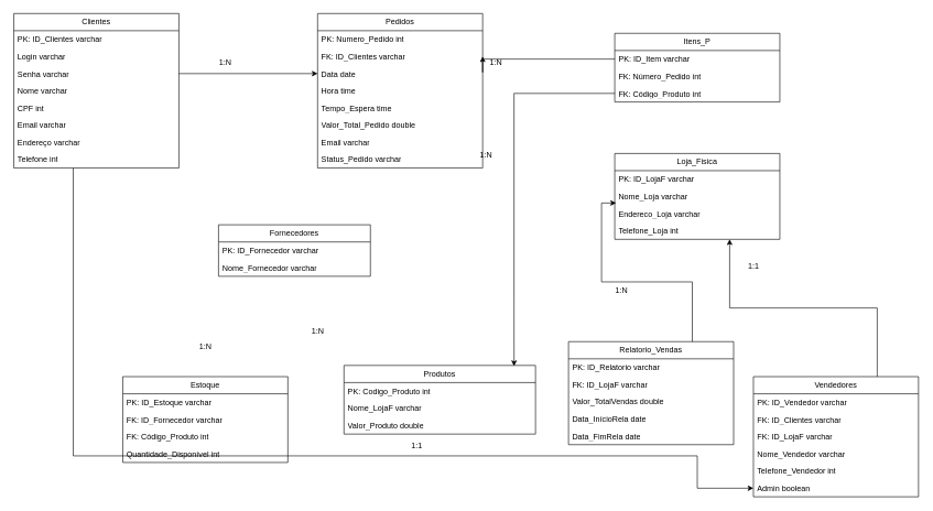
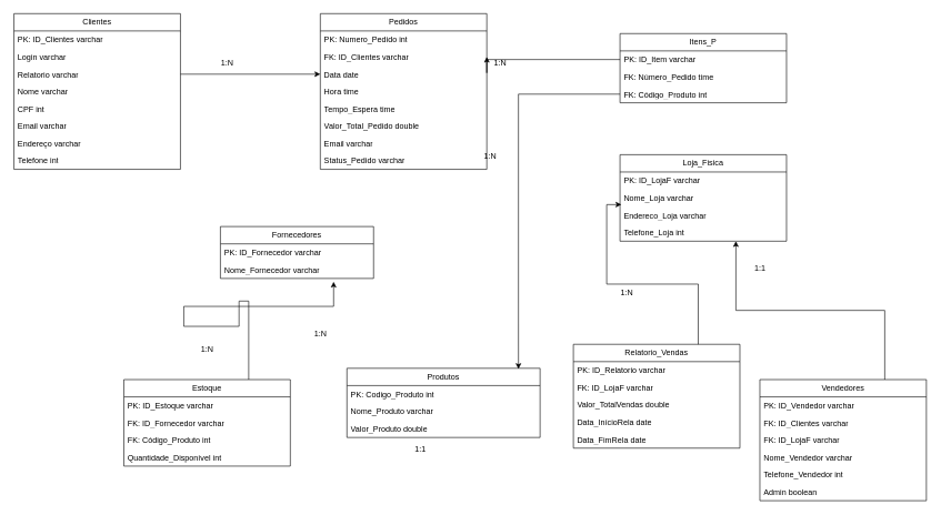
  <mxCell id="0" />
  <mxCell id="1" parent="0" />
- <mxCell id="2" style="edgeStyle=orthogonalEdgeStyle;rounded=0;orthogonalLoop=1;jettySize=auto;html=1;" parent="1" source="3" target="45" edge="1"><mxGeometry relative="1" as="geometry"><Array as="points"><mxPoint x="110" y="690" /><mxPoint x="1055" y="690" /></Array></mxGeometry></mxCell>
  <mxCell id="3" value="Clientes" style="swimlane;fontStyle=0;childLayout=stackLayout;horizontal=1;startSize=26;fillColor=none;horizontalStack=0;resizeParent=1;resizeParentMax=0;resizeLast=0;collapsible=1;marginBottom=0;whiteSpace=wrap;html=1;" parent="1" vertex="1"><mxGeometry x="20" width="250" height="234" as="geometry" y="20" /></mxCell>
  <mxCell id="4" value="PK: ID_Clientes varchar" style="text;strokeColor=none;fillColor=none;align=left;verticalAlign=top;spacingLeft=4;spacingRight=4;overflow=hidden;rotatable=0;points=[[0,0.5],[1,0.5]];portConstraint=eastwest;whiteSpace=wrap;html=1;" parent="3" vertex="1"><mxGeometry y="26" width="250" height="26" as="geometry" /></mxCell>
  <mxCell id="5" value="Login varchar" style="text;strokeColor=none;fillColor=none;align=left;verticalAlign=top;spacingLeft=4;spacingRight=4;overflow=hidden;rotatable=0;points=[[0,0.5],[1,0.5]];portConstraint=eastwest;whiteSpace=wrap;html=1;" parent="3" vertex="1"><mxGeometry y="52" width="250" height="26" as="geometry" /></mxCell>
- <mxCell id="6" value="Senha varchar" style="text;strokeColor=none;fillColor=none;align=left;verticalAlign=top;spacingLeft=4;spacingRight=4;overflow=hidden;rotatable=0;points=[[0,0.5],[1,0.5]];portConstraint=eastwest;whiteSpace=wrap;html=1;" parent="3" vertex="1"><mxGeometry y="78" width="250" height="26" as="geometry" /></mxCell>
+ <mxCell id="6" value="Relatorio varchar" style="text;strokeColor=none;fillColor=none;align=left;verticalAlign=top;spacingLeft=4;spacingRight=4;overflow=hidden;rotatable=0;points=[[0,0.5],[1,0.5]];portConstraint=eastwest;whiteSpace=wrap;html=1;" parent="3" vertex="1"><mxGeometry y="78" width="250" height="26" as="geometry" /></mxCell>
  <mxCell id="7" value="Nome varchar" style="text;strokeColor=none;fillColor=none;align=left;verticalAlign=top;spacingLeft=4;spacingRight=4;overflow=hidden;rotatable=0;points=[[0,0.5],[1,0.5]];portConstraint=eastwest;whiteSpace=wrap;html=1;" parent="3" vertex="1"><mxGeometry y="104" width="250" height="26" as="geometry" /></mxCell>
  <mxCell id="8" value="CPF int" style="text;strokeColor=none;fillColor=none;align=left;verticalAlign=top;spacingLeft=4;spacingRight=4;overflow=hidden;rotatable=0;points=[[0,0.5],[1,0.5]];portConstraint=eastwest;whiteSpace=wrap;html=1;" parent="3" vertex="1"><mxGeometry y="130" width="250" height="26" as="geometry" /></mxCell>
  <mxCell id="9" value="Email varchar" style="text;strokeColor=none;fillColor=none;align=left;verticalAlign=top;spacingLeft=4;spacingRight=4;overflow=hidden;rotatable=0;points=[[0,0.5],[1,0.5]];portConstraint=eastwest;whiteSpace=wrap;html=1;" parent="3" vertex="1"><mxGeometry y="156" width="250" height="26" as="geometry" /></mxCell>
  <mxCell id="10" value="Endereço varchar" style="text;strokeColor=none;fillColor=none;align=left;verticalAlign=top;spacingLeft=4;spacingRight=4;overflow=hidden;rotatable=0;points=[[0,0.5],[1,0.5]];portConstraint=eastwest;whiteSpace=wrap;html=1;" parent="3" vertex="1"><mxGeometry y="182" width="250" height="26" as="geometry" /></mxCell>
  <mxCell id="11" value="Telefone int" style="text;strokeColor=none;fillColor=none;align=left;verticalAlign=top;spacingLeft=4;spacingRight=4;overflow=hidden;rotatable=0;points=[[0,0.5],[1,0.5]];portConstraint=eastwest;whiteSpace=wrap;html=1;" parent="3" vertex="1"><mxGeometry y="208" width="250" height="26" as="geometry" /></mxCell>
  <mxCell id="12" value="Produtos" style="swimlane;fontStyle=0;childLayout=stackLayout;horizontal=1;startSize=26;fillColor=none;horizontalStack=0;resizeParent=1;resizeParentMax=0;resizeLast=0;collapsible=1;marginBottom=0;whiteSpace=wrap;html=1;" parent="1" vertex="1"><mxGeometry x="520" y="553" width="290" height="104" as="geometry" /></mxCell>
  <mxCell id="13" value="PK: Codigo_Produto int" style="text;strokeColor=none;fillColor=none;align=left;verticalAlign=top;spacingLeft=4;spacingRight=4;overflow=hidden;rotatable=0;points=[[0,0.5],[1,0.5]];portConstraint=eastwest;whiteSpace=wrap;html=1;" parent="12" vertex="1"><mxGeometry y="26" width="290" height="26" as="geometry" /></mxCell>
- <mxCell id="14" value="Nome_LojaF varchar" style="text;strokeColor=none;fillColor=none;align=left;verticalAlign=top;spacingLeft=4;spacingRight=4;overflow=hidden;rotatable=0;points=[[0,0.5],[1,0.5]];portConstraint=eastwest;whiteSpace=wrap;html=1;" parent="12" vertex="1"><mxGeometry y="52" width="290" height="26" as="geometry" /></mxCell>
+ <mxCell id="14" value="Nome_Produto varchar" style="text;strokeColor=none;fillColor=none;align=left;verticalAlign=top;spacingLeft=4;spacingRight=4;overflow=hidden;rotatable=0;points=[[0,0.5],[1,0.5]];portConstraint=eastwest;whiteSpace=wrap;html=1;" parent="12" vertex="1"><mxGeometry y="52" width="290" height="26" as="geometry" /></mxCell>
  <mxCell id="15" value="Valor_Produto double" style="text;strokeColor=none;fillColor=none;align=left;verticalAlign=top;spacingLeft=4;spacingRight=4;overflow=hidden;rotatable=0;points=[[0,0.5],[1,0.5]];portConstraint=eastwest;whiteSpace=wrap;html=1;" parent="12" vertex="1"><mxGeometry y="78" width="290" height="26" as="geometry" /></mxCell>
  <mxCell id="16" value="Pedidos" style="swimlane;fontStyle=0;childLayout=stackLayout;horizontal=1;startSize=26;fillColor=none;horizontalStack=0;resizeParent=1;resizeParentMax=0;resizeLast=0;collapsible=1;marginBottom=0;whiteSpace=wrap;html=1;" parent="1" vertex="1"><mxGeometry x="480" width="250" height="234" as="geometry" y="20" /></mxCell>
  <mxCell id="17" value="PK: Numero_Pedido int" style="text;strokeColor=none;fillColor=none;align=left;verticalAlign=top;spacingLeft=4;spacingRight=4;overflow=hidden;rotatable=0;points=[[0,0.5],[1,0.5]];portConstraint=eastwest;whiteSpace=wrap;html=1;" parent="16" vertex="1"><mxGeometry y="26" width="250" height="26" as="geometry" /></mxCell>
  <mxCell id="18" value="FK: ID_Clientes varchar" style="text;strokeColor=none;fillColor=none;align=left;verticalAlign=top;spacingLeft=4;spacingRight=4;overflow=hidden;rotatable=0;points=[[0,0.5],[1,0.5]];portConstraint=eastwest;whiteSpace=wrap;html=1;" parent="16" vertex="1"><mxGeometry y="52" width="250" height="26" as="geometry" /></mxCell>
  <mxCell id="19" value="Data date" style="text;strokeColor=none;fillColor=none;align=left;verticalAlign=top;spacingLeft=4;spacingRight=4;overflow=hidden;rotatable=0;points=[[0,0.5],[1,0.5]];portConstraint=eastwest;whiteSpace=wrap;html=1;" parent="16" vertex="1"><mxGeometry y="78" width="250" height="26" as="geometry" /></mxCell>
  <mxCell id="20" value="Hora time" style="text;strokeColor=none;fillColor=none;align=left;verticalAlign=top;spacingLeft=4;spacingRight=4;overflow=hidden;rotatable=0;points=[[0,0.5],[1,0.5]];portConstraint=eastwest;whiteSpace=wrap;html=1;" parent="16" vertex="1"><mxGeometry y="104" width="250" height="26" as="geometry" /></mxCell>
  <mxCell id="21" value="Tempo_Espera time&lt;br&gt;" style="text;strokeColor=none;fillColor=none;align=left;verticalAlign=top;spacingLeft=4;spacingRight=4;overflow=hidden;rotatable=0;points=[[0,0.5],[1,0.5]];portConstraint=eastwest;whiteSpace=wrap;html=1;" parent="16" vertex="1"><mxGeometry y="130" width="250" height="26" as="geometry" /></mxCell>
  <mxCell id="22" value="Valor_Total_Pedido double" style="text;strokeColor=none;fillColor=none;align=left;verticalAlign=top;spacingLeft=4;spacingRight=4;overflow=hidden;rotatable=0;points=[[0,0.5],[1,0.5]];portConstraint=eastwest;whiteSpace=wrap;html=1;" parent="16" vertex="1"><mxGeometry y="156" width="250" height="26" as="geometry" /></mxCell>
  <mxCell id="23" value="Email varchar" style="text;strokeColor=none;fillColor=none;align=left;verticalAlign=top;spacingLeft=4;spacingRight=4;overflow=hidden;rotatable=0;points=[[0,0.5],[1,0.5]];portConstraint=eastwest;whiteSpace=wrap;html=1;" parent="16" vertex="1"><mxGeometry y="182" width="250" height="26" as="geometry" /></mxCell>
  <mxCell id="24" value="Status_Pedido varchar" style="text;strokeColor=none;fillColor=none;align=left;verticalAlign=top;spacingLeft=4;spacingRight=4;overflow=hidden;rotatable=0;points=[[0,0.5],[1,0.5]];portConstraint=eastwest;whiteSpace=wrap;html=1;" parent="16" vertex="1"><mxGeometry y="208" width="250" height="26" as="geometry" /></mxCell>
  <mxCell id="25" value="Itens_P" style="swimlane;fontStyle=0;childLayout=stackLayout;horizontal=1;startSize=26;fillColor=none;horizontalStack=0;resizeParent=1;resizeParentMax=0;resizeLast=0;collapsible=1;marginBottom=0;whiteSpace=wrap;html=1;" parent="1" vertex="1"><mxGeometry x="930" y="50" width="250" height="104" as="geometry" /></mxCell>
  <mxCell id="26" value="PK: ID_Item varchar" style="text;strokeColor=none;fillColor=none;align=left;verticalAlign=top;spacingLeft=4;spacingRight=4;overflow=hidden;rotatable=0;points=[[0,0.5],[1,0.5]];portConstraint=eastwest;whiteSpace=wrap;html=1;" parent="25" vertex="1"><mxGeometry y="26" width="250" height="26" as="geometry" /></mxCell>
- <mxCell id="27" value="FK: Número_Pedido int" style="text;strokeColor=none;fillColor=none;align=left;verticalAlign=top;spacingLeft=4;spacingRight=4;overflow=hidden;rotatable=0;points=[[0,0.5],[1,0.5]];portConstraint=eastwest;whiteSpace=wrap;html=1;" parent="25" vertex="1"><mxGeometry y="52" width="250" height="26" as="geometry" /></mxCell>
+ <mxCell id="27" value="FK: Número_Pedido time" style="text;strokeColor=none;fillColor=none;align=left;verticalAlign=top;spacingLeft=4;spacingRight=4;overflow=hidden;rotatable=0;points=[[0,0.5],[1,0.5]];portConstraint=eastwest;whiteSpace=wrap;html=1;" parent="25" vertex="1"><mxGeometry y="52" width="250" height="26" as="geometry" /></mxCell>
  <mxCell id="28" value="FK: Código_Produto int&lt;br&gt;" style="text;strokeColor=none;fillColor=none;align=left;verticalAlign=top;spacingLeft=4;spacingRight=4;overflow=hidden;rotatable=0;points=[[0,0.5],[1,0.5]];portConstraint=eastwest;whiteSpace=wrap;html=1;" parent="25" vertex="1"><mxGeometry y="78" width="250" height="26" as="geometry" /></mxCell>
  <mxCell id="29" value="Fornecedores" style="swimlane;fontStyle=0;childLayout=stackLayout;horizontal=1;startSize=26;fillColor=none;horizontalStack=0;resizeParent=1;resizeParentMax=0;resizeLast=0;collapsible=1;marginBottom=0;whiteSpace=wrap;html=1;" parent="1" vertex="1"><mxGeometry x="330" y="340" width="230" height="78" as="geometry" /></mxCell>
  <mxCell id="30" value="PK: ID_Fornecedor varchar" style="text;strokeColor=none;fillColor=none;align=left;verticalAlign=top;spacingLeft=4;spacingRight=4;overflow=hidden;rotatable=0;points=[[0,0.5],[1,0.5]];portConstraint=eastwest;whiteSpace=wrap;html=1;" parent="29" vertex="1"><mxGeometry y="26" width="230" height="26" as="geometry" /></mxCell>
  <mxCell id="31" value="Nome_Fornecedor varchar" style="text;strokeColor=none;fillColor=none;align=left;verticalAlign=top;spacingLeft=4;spacingRight=4;overflow=hidden;rotatable=0;points=[[0,0.5],[1,0.5]];portConstraint=eastwest;whiteSpace=wrap;html=1;" parent="29" vertex="1"><mxGeometry y="52" width="230" height="26" as="geometry" /></mxCell>
+ <mxCell id="32" style="edgeStyle=orthogonalEdgeStyle;rounded=0;orthogonalLoop=1;jettySize=auto;html=1;exitX=0.75;exitY=0;exitDx=0;exitDy=0;entryX=0.739;entryY=1.192;entryDx=0;entryDy=0;entryPerimeter=0;" parent="1" source="33" target="31" edge="1"><mxGeometry relative="1" as="geometry"><Array as="points"><mxPoint x="373" y="452" /><mxPoint x="358" y="452" /><mxPoint x="358" y="490" /><mxPoint x="275" y="490" /><mxPoint x="275" y="460" /></Array></mxGeometry></mxCell>
  <mxCell id="33" value="Estoque" style="swimlane;fontStyle=0;childLayout=stackLayout;horizontal=1;startSize=26;fillColor=none;horizontalStack=0;resizeParent=1;resizeParentMax=0;resizeLast=0;collapsible=1;marginBottom=0;whiteSpace=wrap;html=1;" parent="1" vertex="1"><mxGeometry x="185" y="570" width="250" height="130" as="geometry" /></mxCell>
  <mxCell id="34" value="PK: ID_Estoque varchar" style="text;strokeColor=none;fillColor=none;align=left;verticalAlign=top;spacingLeft=4;spacingRight=4;overflow=hidden;rotatable=0;points=[[0,0.5],[1,0.5]];portConstraint=eastwest;whiteSpace=wrap;html=1;" parent="33" vertex="1"><mxGeometry y="26" width="250" height="26" as="geometry" /></mxCell>
  <mxCell id="35" value="FK: ID_Fornecedor varchar" style="text;strokeColor=none;fillColor=none;align=left;verticalAlign=top;spacingLeft=4;spacingRight=4;overflow=hidden;rotatable=0;points=[[0,0.5],[1,0.5]];portConstraint=eastwest;whiteSpace=wrap;html=1;" parent="33" vertex="1"><mxGeometry y="52" width="250" height="26" as="geometry" /></mxCell>
  <mxCell id="36" value="FK: Código_Produto int&lt;br&gt;" style="text;strokeColor=none;fillColor=none;align=left;verticalAlign=top;spacingLeft=4;spacingRight=4;overflow=hidden;rotatable=0;points=[[0,0.5],[1,0.5]];portConstraint=eastwest;whiteSpace=wrap;html=1;" parent="33" vertex="1"><mxGeometry y="78" width="250" height="26" as="geometry" /></mxCell>
  <mxCell id="37" value="Quantidade_Disponível int" style="text;strokeColor=none;fillColor=none;align=left;verticalAlign=top;spacingLeft=4;spacingRight=4;overflow=hidden;rotatable=0;points=[[0,0.5],[1,0.5]];portConstraint=eastwest;whiteSpace=wrap;html=1;" parent="33" vertex="1"><mxGeometry y="104" width="250" height="26" as="geometry" /></mxCell>
  <mxCell id="38" style="edgeStyle=orthogonalEdgeStyle;rounded=0;orthogonalLoop=1;jettySize=auto;html=1;exitX=0.75;exitY=0;exitDx=0;exitDy=0;entryX=0.696;entryY=1;entryDx=0;entryDy=0;entryPerimeter=0;" parent="1" source="39" target="50" edge="1"><mxGeometry relative="1" as="geometry" /></mxCell>
  <mxCell id="39" value="Vendedores" style="swimlane;fontStyle=0;childLayout=stackLayout;horizontal=1;startSize=26;fillColor=none;horizontalStack=0;resizeParent=1;resizeParentMax=0;resizeLast=0;collapsible=1;marginBottom=0;whiteSpace=wrap;html=1;" parent="1" vertex="1"><mxGeometry x="1140" y="570" width="250" height="182" as="geometry" /></mxCell>
  <mxCell id="40" value="PK: ID_Vendedor varchar" style="text;strokeColor=none;fillColor=none;align=left;verticalAlign=top;spacingLeft=4;spacingRight=4;overflow=hidden;rotatable=0;points=[[0,0.5],[1,0.5]];portConstraint=eastwest;whiteSpace=wrap;html=1;" parent="39" vertex="1"><mxGeometry y="26" width="250" height="26" as="geometry" /></mxCell>
  <mxCell id="41" value="FK: ID_Clientes varchar" style="text;strokeColor=none;fillColor=none;align=left;verticalAlign=top;spacingLeft=4;spacingRight=4;overflow=hidden;rotatable=0;points=[[0,0.5],[1,0.5]];portConstraint=eastwest;whiteSpace=wrap;html=1;" parent="39" vertex="1"><mxGeometry y="52" width="250" height="26" as="geometry" /></mxCell>
  <mxCell id="42" value="FK: ID_LojaF varchar" style="text;strokeColor=none;fillColor=none;align=left;verticalAlign=top;spacingLeft=4;spacingRight=4;overflow=hidden;rotatable=0;points=[[0,0.5],[1,0.5]];portConstraint=eastwest;whiteSpace=wrap;html=1;" parent="39" vertex="1"><mxGeometry y="78" width="250" height="26" as="geometry" /></mxCell>
  <mxCell id="43" value="Nome_Vendedor varchar" style="text;strokeColor=none;fillColor=none;align=left;verticalAlign=top;spacingLeft=4;spacingRight=4;overflow=hidden;rotatable=0;points=[[0,0.5],[1,0.5]];portConstraint=eastwest;whiteSpace=wrap;html=1;" parent="39" vertex="1"><mxGeometry y="104" width="250" height="26" as="geometry" /></mxCell>
  <mxCell id="44" value="Telefone_Vendedor int" style="text;strokeColor=none;fillColor=none;align=left;verticalAlign=top;spacingLeft=4;spacingRight=4;overflow=hidden;rotatable=0;points=[[0,0.5],[1,0.5]];portConstraint=eastwest;whiteSpace=wrap;html=1;" parent="39" vertex="1"><mxGeometry y="130" width="250" height="26" as="geometry" /></mxCell>
  <mxCell id="45" value="Admin boolean" style="text;strokeColor=none;fillColor=none;align=left;verticalAlign=top;spacingLeft=4;spacingRight=4;overflow=hidden;rotatable=0;points=[[0,0.5],[1,0.5]];portConstraint=eastwest;whiteSpace=wrap;html=1;" parent="39" vertex="1"><mxGeometry y="156" width="250" height="26" as="geometry" /></mxCell>
  <mxCell id="46" value="Loja_Fisica" style="swimlane;fontStyle=0;childLayout=stackLayout;horizontal=1;startSize=26;fillColor=none;horizontalStack=0;resizeParent=1;resizeParentMax=0;resizeLast=0;collapsible=1;marginBottom=0;whiteSpace=wrap;html=1;" parent="1" vertex="1"><mxGeometry x="930" y="232" width="250" height="130" as="geometry" /></mxCell>
  <mxCell id="47" value="PK: ID_LojaF varchar" style="text;strokeColor=none;fillColor=none;align=left;verticalAlign=top;spacingLeft=4;spacingRight=4;overflow=hidden;rotatable=0;points=[[0,0.5],[1,0.5]];portConstraint=eastwest;whiteSpace=wrap;html=1;" parent="46" vertex="1"><mxGeometry y="26" width="250" height="26" as="geometry" /></mxCell>
  <mxCell id="48" value="Nome_Loja varchar" style="text;strokeColor=none;fillColor=none;align=left;verticalAlign=top;spacingLeft=4;spacingRight=4;overflow=hidden;rotatable=0;points=[[0,0.5],[1,0.5]];portConstraint=eastwest;whiteSpace=wrap;html=1;" parent="46" vertex="1"><mxGeometry y="52" width="250" height="26" as="geometry" /></mxCell>
  <mxCell id="49" value="Endereco_Loja varchar" style="text;strokeColor=none;fillColor=none;align=left;verticalAlign=top;spacingLeft=4;spacingRight=4;overflow=hidden;rotatable=0;points=[[0,0.5],[1,0.5]];portConstraint=eastwest;whiteSpace=wrap;html=1;" parent="46" vertex="1"><mxGeometry y="78" width="250" height="26" as="geometry" /></mxCell>
  <mxCell id="50" value="Telefone_Loja int" style="text;strokeColor=none;fillColor=none;align=left;verticalAlign=top;spacingLeft=4;spacingRight=4;overflow=hidden;rotatable=0;points=[[0,0.5],[1,0.5]];portConstraint=eastwest;whiteSpace=wrap;html=1;" parent="46" vertex="1"><mxGeometry y="104" width="250" height="26" as="geometry" /></mxCell>
  <mxCell id="51" style="edgeStyle=orthogonalEdgeStyle;rounded=0;orthogonalLoop=1;jettySize=auto;html=1;exitX=0.75;exitY=0;exitDx=0;exitDy=0;entryX=0.008;entryY=-0.115;entryDx=0;entryDy=0;entryPerimeter=0;" parent="1" source="52" target="49" edge="1"><mxGeometry relative="1" as="geometry" /></mxCell>
  <mxCell id="52" value="Relatorio_Vendas" style="swimlane;fontStyle=0;childLayout=stackLayout;horizontal=1;startSize=26;fillColor=none;horizontalStack=0;resizeParent=1;resizeParentMax=0;resizeLast=0;collapsible=1;marginBottom=0;whiteSpace=wrap;html=1;" parent="1" vertex="1"><mxGeometry x="860" y="517" width="250" height="156" as="geometry" /></mxCell>
  <mxCell id="53" value="PK: ID_Relatorio varchar" style="text;strokeColor=none;fillColor=none;align=left;verticalAlign=top;spacingLeft=4;spacingRight=4;overflow=hidden;rotatable=0;points=[[0,0.5],[1,0.5]];portConstraint=eastwest;whiteSpace=wrap;html=1;" parent="52" vertex="1"><mxGeometry y="26" width="250" height="26" as="geometry" /></mxCell>
  <mxCell id="54" value="FK: ID_LojaF varchar" style="text;strokeColor=none;fillColor=none;align=left;verticalAlign=top;spacingLeft=4;spacingRight=4;overflow=hidden;rotatable=0;points=[[0,0.5],[1,0.5]];portConstraint=eastwest;whiteSpace=wrap;html=1;" parent="52" vertex="1"><mxGeometry y="52" width="250" height="26" as="geometry" /></mxCell>
  <mxCell id="55" value="Valor_TotalVendas double" style="text;strokeColor=none;fillColor=none;align=left;verticalAlign=top;spacingLeft=4;spacingRight=4;overflow=hidden;rotatable=0;points=[[0,0.5],[1,0.5]];portConstraint=eastwest;whiteSpace=wrap;html=1;" parent="52" vertex="1"><mxGeometry y="78" width="250" height="26" as="geometry" /></mxCell>
  <mxCell id="56" value="Data_InícioRela date" style="text;strokeColor=none;fillColor=none;align=left;verticalAlign=top;spacingLeft=4;spacingRight=4;overflow=hidden;rotatable=0;points=[[0,0.5],[1,0.5]];portConstraint=eastwest;whiteSpace=wrap;html=1;" parent="52" vertex="1"><mxGeometry y="104" width="250" height="26" as="geometry" /></mxCell>
  <mxCell id="57" value="Data_FimRela date" style="text;strokeColor=none;fillColor=none;align=left;verticalAlign=top;spacingLeft=4;spacingRight=4;overflow=hidden;rotatable=0;points=[[0,0.5],[1,0.5]];portConstraint=eastwest;whiteSpace=wrap;html=1;" parent="52" vertex="1"><mxGeometry y="130" width="250" height="26" as="geometry" /></mxCell>
  <mxCell id="58" style="edgeStyle=orthogonalEdgeStyle;rounded=0;orthogonalLoop=1;jettySize=auto;html=1;exitX=0;exitY=0.5;exitDx=0;exitDy=0;entryX=1;entryY=0.5;entryDx=0;entryDy=0;" parent="1" source="26" target="18" edge="1"><mxGeometry relative="1" as="geometry"><Array as="points"><mxPoint x="730" y="109" /><mxPoint x="730" y="105" /></Array></mxGeometry></mxCell>
  <mxCell id="59" style="edgeStyle=orthogonalEdgeStyle;rounded=0;orthogonalLoop=1;jettySize=auto;html=1;exitX=0;exitY=0.5;exitDx=0;exitDy=0;entryX=0.888;entryY=0.01;entryDx=0;entryDy=0;entryPerimeter=0;" parent="1" source="28" target="12" edge="1"><mxGeometry relative="1" as="geometry" /></mxCell>
  <mxCell id="60" style="edgeStyle=orthogonalEdgeStyle;rounded=0;orthogonalLoop=1;jettySize=auto;html=1;exitX=1;exitY=0.5;exitDx=0;exitDy=0;entryX=0;entryY=0.5;entryDx=0;entryDy=0;" parent="1" source="6" target="19" edge="1"><mxGeometry relative="1" as="geometry" /></mxCell>
  <mxCell id="61" value="1:1&lt;br&gt;" style="text;html=1;align=center;verticalAlign=middle;resizable=0;points=[];autosize=1;strokeColor=none;fillColor=none;" parent="1" vertex="1"><mxGeometry x="610" y="660" width="40" height="30" as="geometry" /></mxCell>
  <mxCell id="62" value="1:1&lt;br&gt;" style="text;html=1;align=center;verticalAlign=middle;resizable=0;points=[];autosize=1;strokeColor=none;fillColor=none;" parent="1" vertex="1"><mxGeometry x="1120" y="388" width="40" height="30" as="geometry" /></mxCell>
  <mxCell id="63" value="1:N" style="text;html=1;align=center;verticalAlign=middle;resizable=0;points=[];autosize=1;strokeColor=none;fillColor=none;" parent="1" vertex="1"><mxGeometry x="320" y="80" width="40" height="30" as="geometry" /></mxCell>
  <mxCell id="64" value="1:N" style="text;html=1;align=center;verticalAlign=middle;resizable=0;points=[];autosize=1;strokeColor=none;fillColor=none;" parent="1" vertex="1"><mxGeometry x="730" y="80" width="40" height="30" as="geometry" /></mxCell>
  <mxCell id="65" value="1:N" style="text;html=1;align=center;verticalAlign=middle;resizable=0;points=[];autosize=1;strokeColor=none;fillColor=none;" parent="1" vertex="1"><mxGeometry x="715" y="220" width="40" height="30" as="geometry" /></mxCell>
  <mxCell id="66" value="1:N" style="text;html=1;align=center;verticalAlign=middle;resizable=0;points=[];autosize=1;strokeColor=none;fillColor=none;" parent="1" vertex="1"><mxGeometry x="290" y="510" width="40" height="30" as="geometry" /></mxCell>
  <mxCell id="67" value="1:N" style="text;html=1;align=center;verticalAlign=middle;resizable=0;points=[];autosize=1;strokeColor=none;fillColor=none;" parent="1" vertex="1"><mxGeometry x="460" y="487" width="40" height="30" as="geometry" /></mxCell>
  <mxCell id="68" value="1:N" style="text;html=1;align=center;verticalAlign=middle;resizable=0;points=[];autosize=1;strokeColor=none;fillColor=none;" parent="1" vertex="1"><mxGeometry x="920" y="425" width="40" height="30" as="geometry" /></mxCell>
